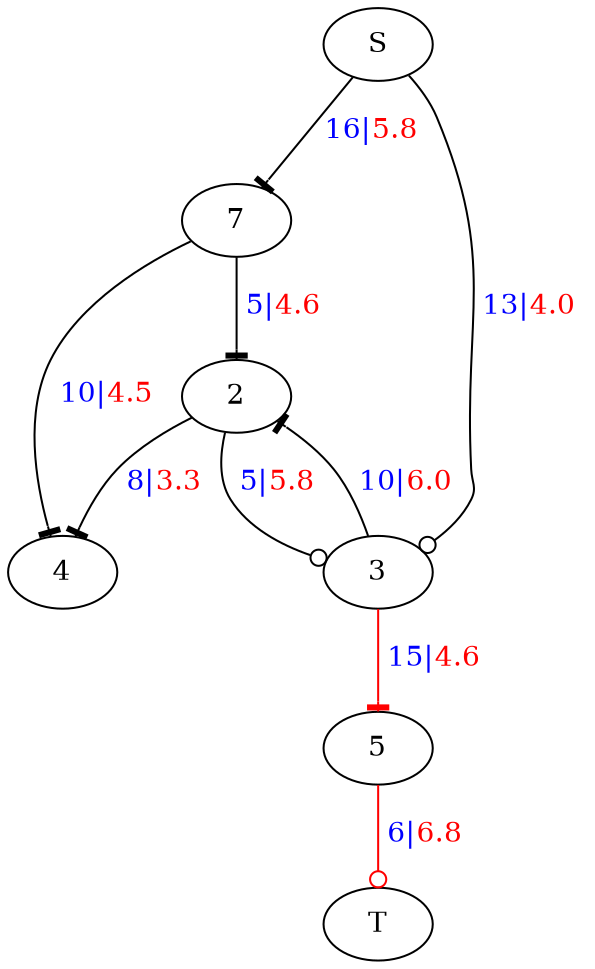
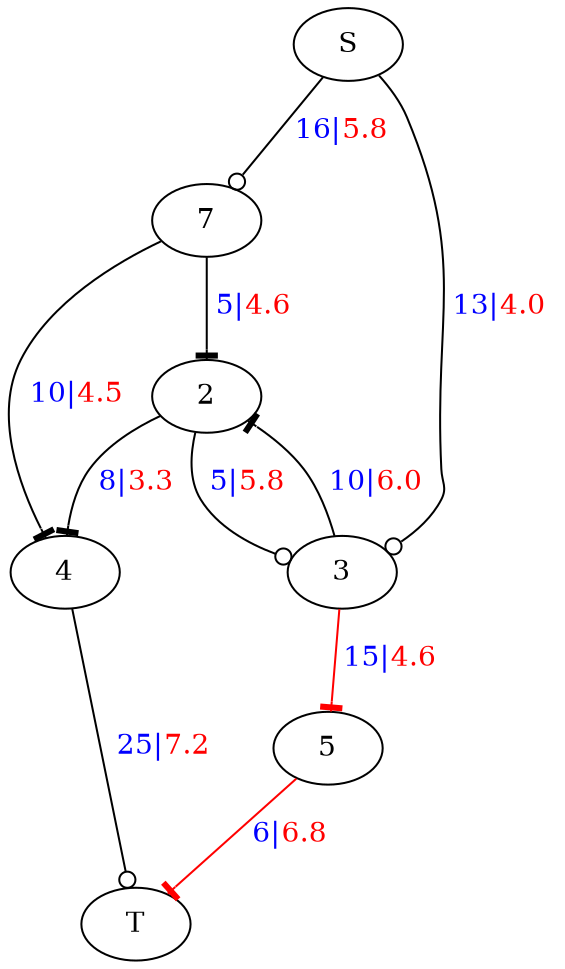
  strict digraph {
    edge [arrowhead=tee]
    n1 [label=7]
    S
    3
    2
    4
    5
    T
    n1 -> 2 [label=<<font color="blue"> 5|</font><font color="red">4.6 </font>>]
    n1 -> 4 [label=<<font color="blue"> 10|</font><font color="red">4.5 </font>>]
-   S -> n1 [label=<<font color="blue"> 16|</font><font color="red">5.8 </font>>]
+   S -> n1 [arrowhead=odot label=<<font color="blue"> 16|</font><font color="red">5.8 </font>>]
    S -> 3 [arrowhead=odot color=black label=<<font color="blue"> 13|</font><font color="red">4.0 </font>>]
    3 -> 2 [label=<<font color="blue"> 10|</font><font color="red">6.0 </font>>]
    3 -> 5 [color=red label=<<font color="blue"> 15|</font><font color="red">4.6 </font>>]
    2 -> 3 [arrowhead=odot label=<<font color="blue"> 5|</font><font color="red">5.8 </font>>]
    2 -> 4 [label=<<font color="blue"> 8|</font><font color="red">3.3 </font>>]
-   5 -> T [arrowhead=odot color=red label=<<font color="blue"> 6|</font><font color="red">6.8 </font>>]
+   4 -> T [arrowhead=odot label=<<font color="blue"> 25|</font><font color="red">7.2 </font>>]
+   5 -> T [color=red label=<<font color="blue"> 6|</font><font color="red">6.8 </font>>]
  }
